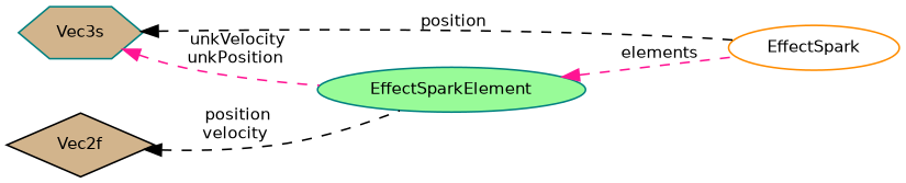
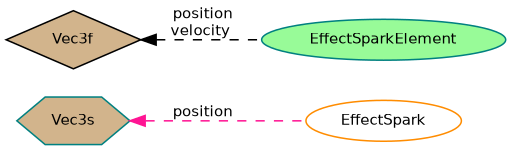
  digraph {
    rankdir=LR
    node [color=teal fillcolor=tan fontname=Helvetica fontsize=10 shape=ellipse style=filled]
    edge [color=deeppink dir=back fontname=Helvetica fontsize=10 labelfontname=Helvetica labelfontsize=10 style=dashed]
    n1 [color=darkorange fillcolor=white fontcolor=black height=0.2 label=EffectSpark width=0.4]
    n2 [fillcolor=palegreen height=0.2 label=EffectSparkElement width=0.4]
    n3 [height=0.2 label=Vec3s shape=hexagon width=0.4]
-   n4 [color=black height=0.2 label=Vec2f shape=diamond width=0.4]
-   n2 -> n1 [label=" elements"]
-   n3 -> n1 [color=black label=" position"]
-   n3 -> n2 [label=" unkVelocity\nunkPosition"]
+   n4 [color=black height=0.2 label=Vec3f shape=diamond width=0.4]
+   n3 -> n1 [label=" position"]
    n4 -> n2 [color=black label=" position\nvelocity"]
  }
